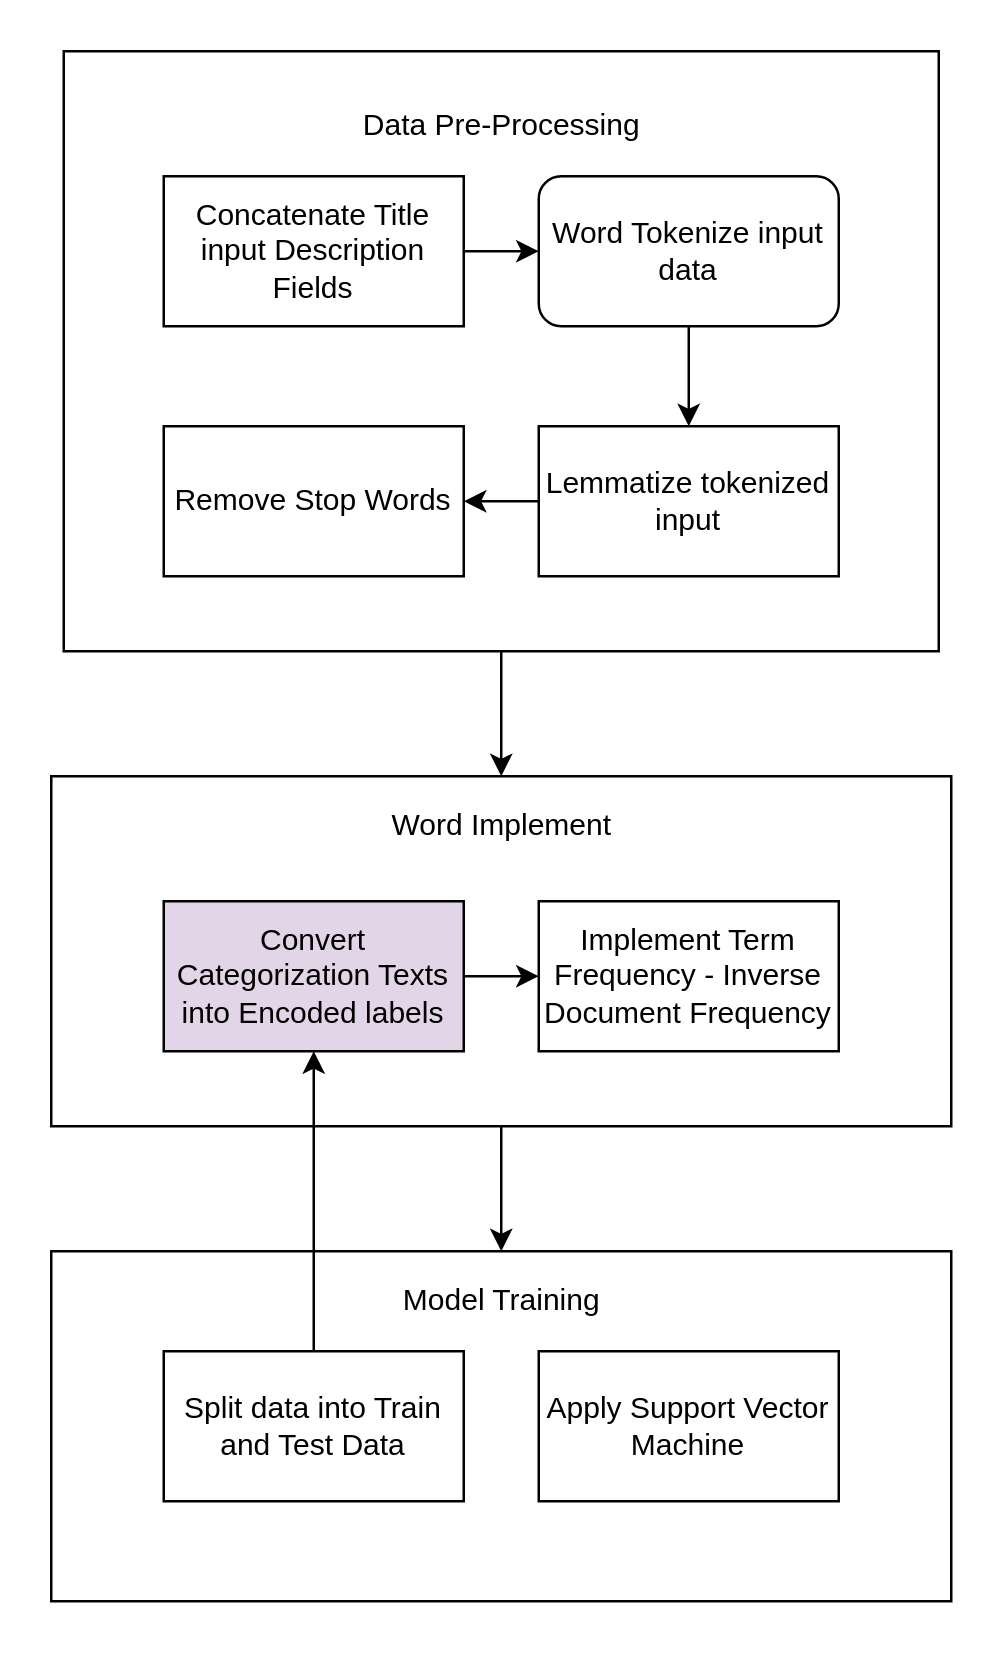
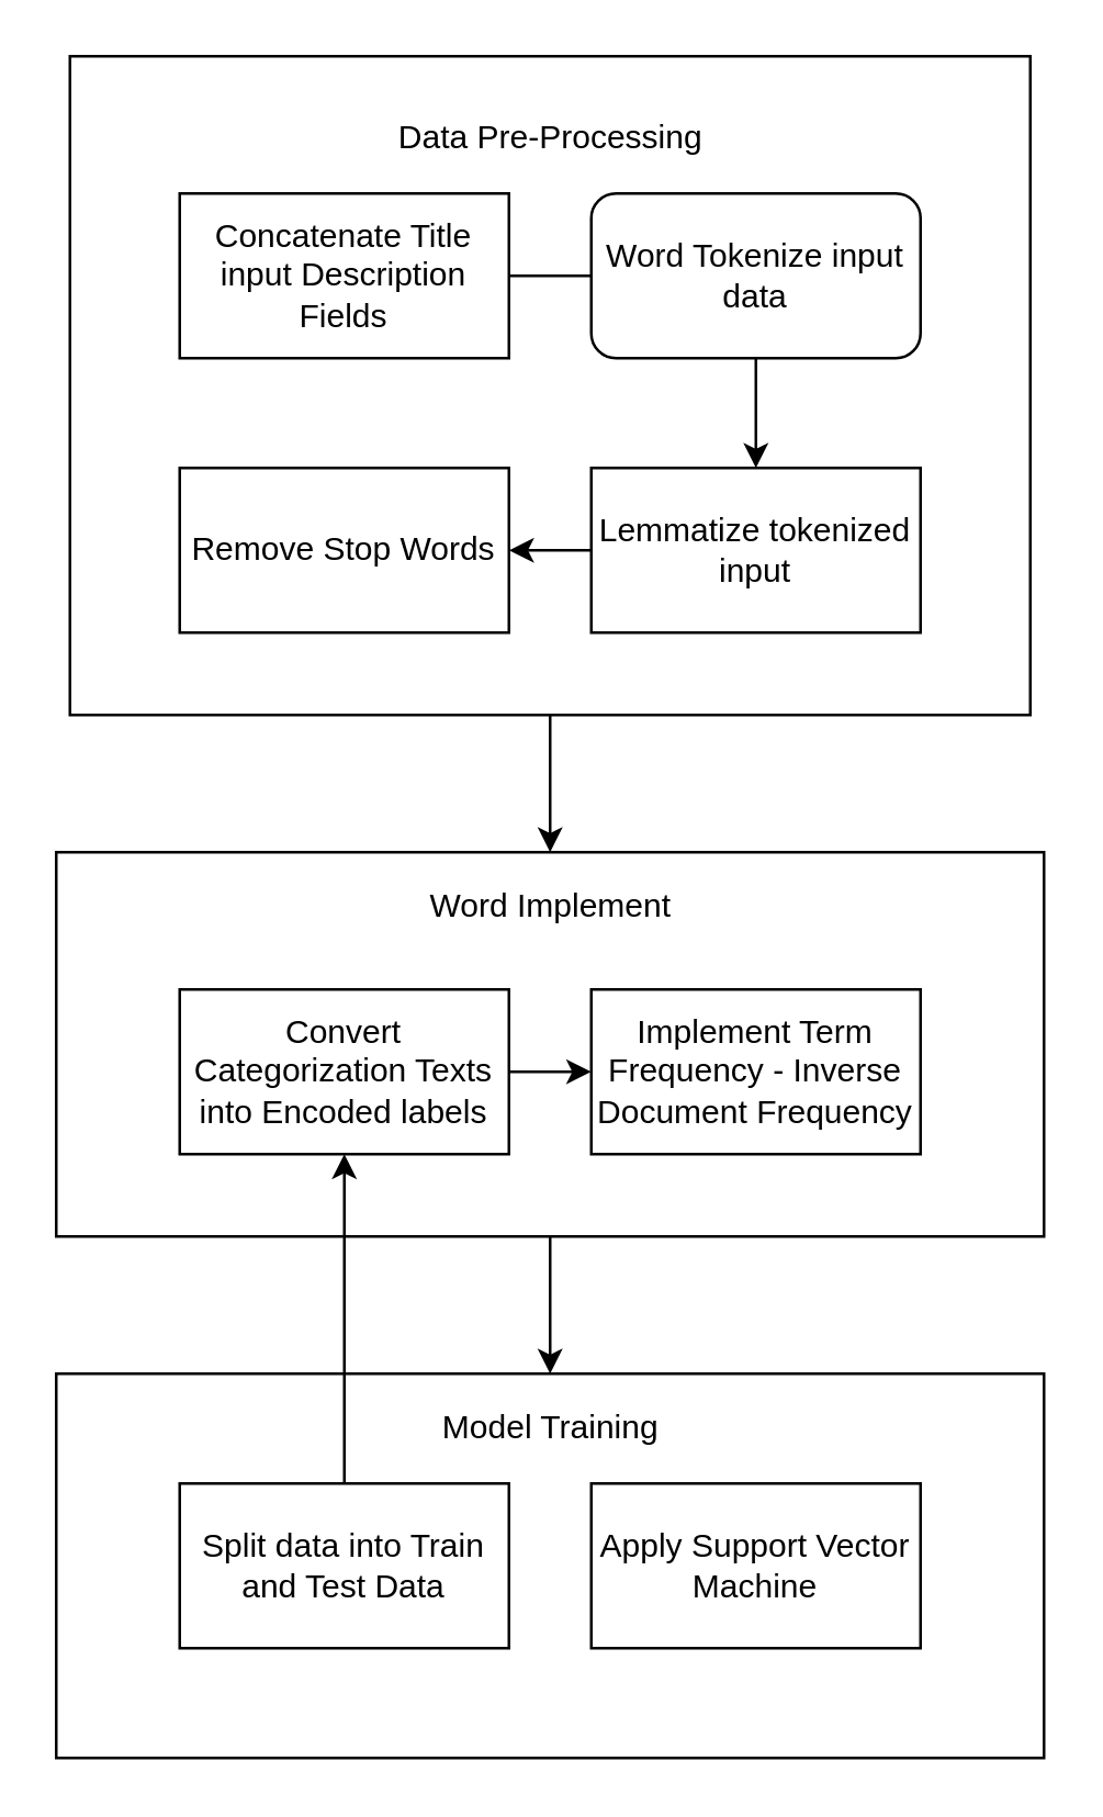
  <mxCell id="0" />
  <mxCell id="1" parent="0" />
  <mxCell id="2" style="edgeStyle=orthogonalEdgeStyle;rounded=0;orthogonalLoop=1;jettySize=auto;html=1;" parent="1" source="3" target="13" edge="1"><mxGeometry relative="1" as="geometry" /></mxCell>
  <mxCell id="3" value="" style="rounded=0;whiteSpace=wrap;html=1;" parent="1" vertex="1"><mxGeometry x="25" y="20" width="350" height="240" as="geometry" /></mxCell>
- <mxCell id="4" value="" style="edgeStyle=orthogonalEdgeStyle;rounded=0;orthogonalLoop=1;jettySize=auto;html=1;" parent="1" source="5" target="7" edge="1"><mxGeometry relative="1" as="geometry" /></mxCell>
+ <mxCell id="4" value="" style="edgeStyle=orthogonalEdgeStyle;rounded=0;orthogonalLoop=1;jettySize=auto;html=1;endArrow=none;" parent="1" source="5" target="7" edge="1"><mxGeometry relative="1" as="geometry" /></mxCell>
  <mxCell id="5" value="Concatenate Title input Description Fields" style="rounded=0;whiteSpace=wrap;html=1;" parent="1" vertex="1"><mxGeometry x="65" y="70" width="120" height="60" as="geometry" /></mxCell>
  <mxCell id="6" value="" style="edgeStyle=orthogonalEdgeStyle;rounded=0;orthogonalLoop=1;jettySize=auto;html=1;" parent="1" source="7" target="9" edge="1"><mxGeometry relative="1" as="geometry" /></mxCell>
  <mxCell id="7" value="Word Tokenize input data" style="whiteSpace=wrap;html=1;rounded=1;" parent="1" vertex="1"><mxGeometry x="215" y="70" width="120" height="60" as="geometry" /></mxCell>
  <mxCell id="8" value="" style="edgeStyle=orthogonalEdgeStyle;rounded=0;orthogonalLoop=1;jettySize=auto;html=1;" parent="1" source="9" target="10" edge="1"><mxGeometry relative="1" as="geometry" /></mxCell>
  <mxCell id="9" value="Lemmatize tokenized input" style="rounded=0;whiteSpace=wrap;html=1;" parent="1" vertex="1"><mxGeometry x="215" y="170" width="120" height="60" as="geometry" /></mxCell>
  <mxCell id="10" value="Remove Stop Words" style="rounded=0;whiteSpace=wrap;html=1;" parent="1" vertex="1"><mxGeometry x="65" y="170" width="120" height="60" as="geometry" /></mxCell>
  <mxCell id="11" value="Data Pre-Processing" style="text;html=1;align=center;verticalAlign=middle;resizable=0;points=[];autosize=1;strokeColor=none;fillColor=none;" parent="1" vertex="1"><mxGeometry x="135" y="40" width="130" height="20" as="geometry" /></mxCell>
  <mxCell id="12" style="edgeStyle=orthogonalEdgeStyle;rounded=0;orthogonalLoop=1;jettySize=auto;html=1;entryX=0.5;entryY=0;entryDx=0;entryDy=0;" parent="1" source="13" target="18" edge="1"><mxGeometry relative="1" as="geometry" /></mxCell>
  <mxCell id="13" value="" style="rounded=0;whiteSpace=wrap;html=1;" parent="1" vertex="1"><mxGeometry x="20" y="310" width="360" height="140" as="geometry" /></mxCell>
  <mxCell id="14" value="" style="edgeStyle=orthogonalEdgeStyle;rounded=0;orthogonalLoop=1;jettySize=auto;html=1;" parent="1" source="15" target="16" edge="1"><mxGeometry relative="1" as="geometry" /></mxCell>
- <mxCell id="15" value="Convert Categorization Texts into Encoded labels" style="rounded=0;whiteSpace=wrap;html=1;fillColor=#e1d5e7;" parent="1" vertex="1"><mxGeometry x="65" y="360" width="120" height="60" as="geometry" /></mxCell>
+ <mxCell id="15" value="Convert Categorization Texts into Encoded labels" style="rounded=0;whiteSpace=wrap;html=1;" parent="1" vertex="1"><mxGeometry x="65" y="360" width="120" height="60" as="geometry" /></mxCell>
  <mxCell id="16" value="Implement Term Frequency - Inverse Document Frequency" style="rounded=0;whiteSpace=wrap;html=1;" parent="1" vertex="1"><mxGeometry x="215" y="360" width="120" height="60" as="geometry" /></mxCell>
  <mxCell id="17" value="Word Implement" style="text;html=1;align=center;verticalAlign=middle;resizable=0;points=[];autosize=1;strokeColor=none;fillColor=none;" parent="1" vertex="1"><mxGeometry x="140" y="320" width="120" height="20" as="geometry" /></mxCell>
  <mxCell id="18" value="" style="rounded=0;whiteSpace=wrap;html=1;" parent="1" vertex="1"><mxGeometry x="20" y="500" width="360" height="140" as="geometry" /></mxCell>
  <mxCell id="19" value="" style="edgeStyle=orthogonalEdgeStyle;rounded=0;orthogonalLoop=1;jettySize=auto;html=1;" parent="1" source="20" target="15" edge="1"><mxGeometry relative="1" as="geometry" /></mxCell>
  <mxCell id="20" value="Split data into Train and Test Data" style="rounded=0;whiteSpace=wrap;html=1;" parent="1" vertex="1"><mxGeometry x="65" y="540" width="120" height="60" as="geometry" /></mxCell>
  <mxCell id="21" value="Apply Support Vector Machine" style="rounded=0;whiteSpace=wrap;html=1;" parent="1" vertex="1"><mxGeometry x="215" y="540" width="120" height="60" as="geometry" /></mxCell>
  <mxCell id="22" value="Model Training" style="text;html=1;align=center;verticalAlign=middle;resizable=0;points=[];autosize=1;strokeColor=none;fillColor=none;" parent="1" vertex="1"><mxGeometry x="156" y="511" width="88" height="18" as="geometry" /></mxCell>
